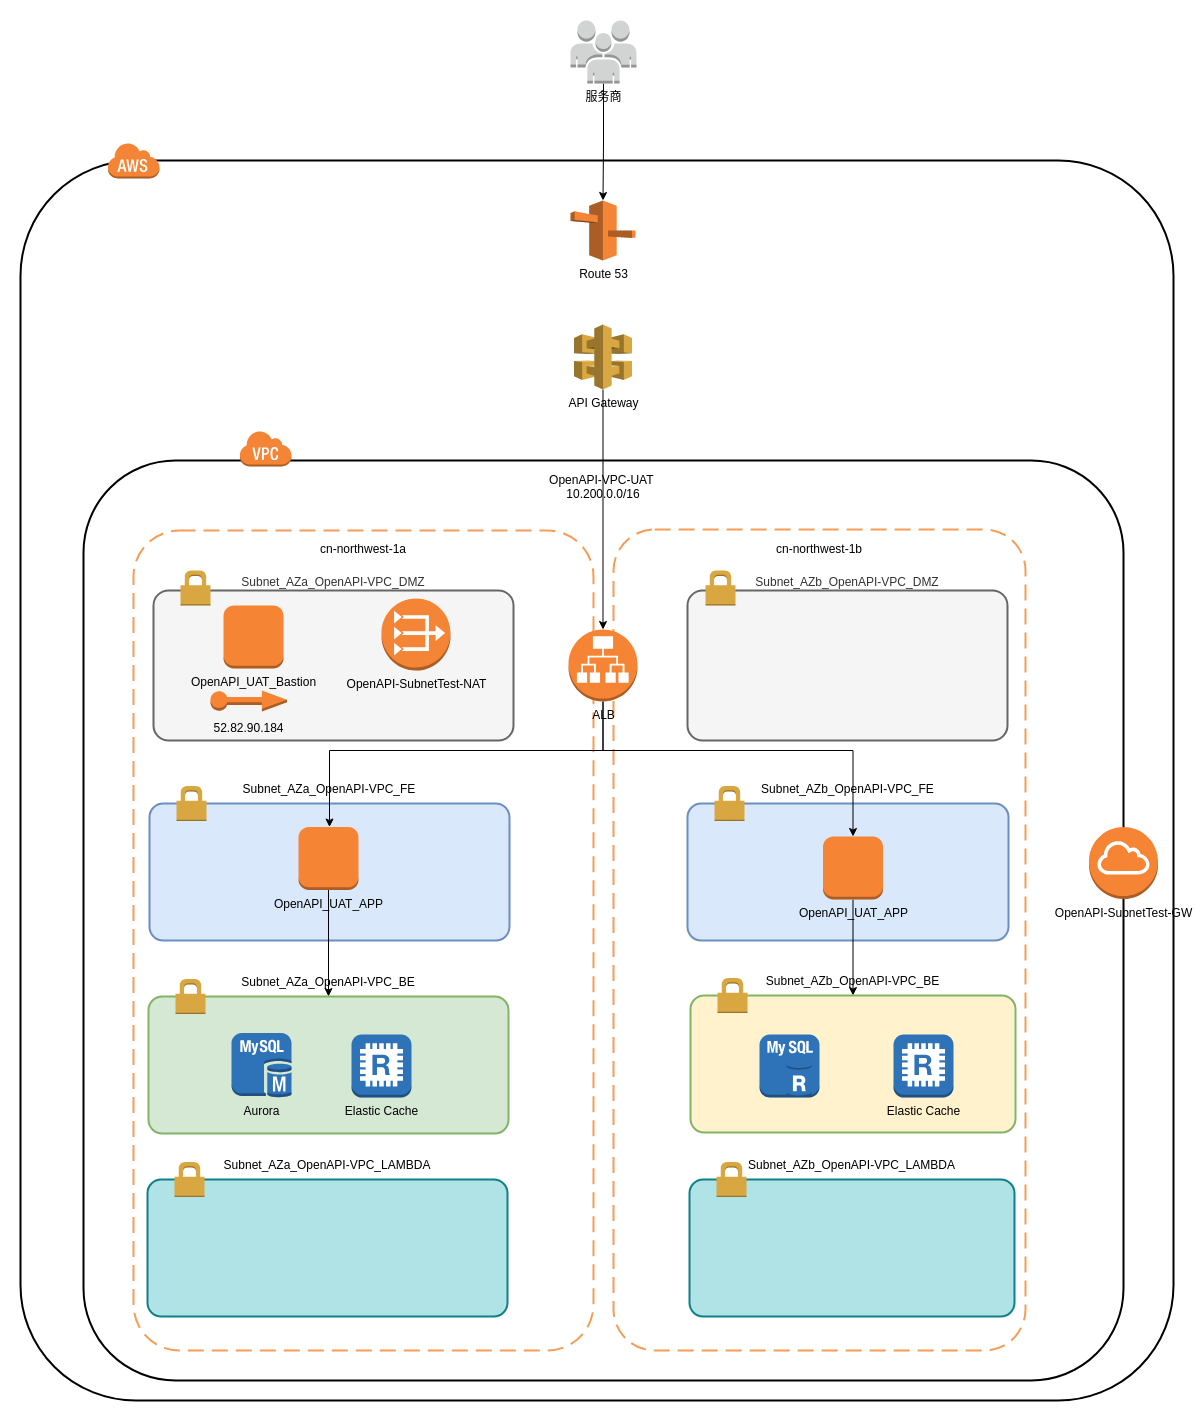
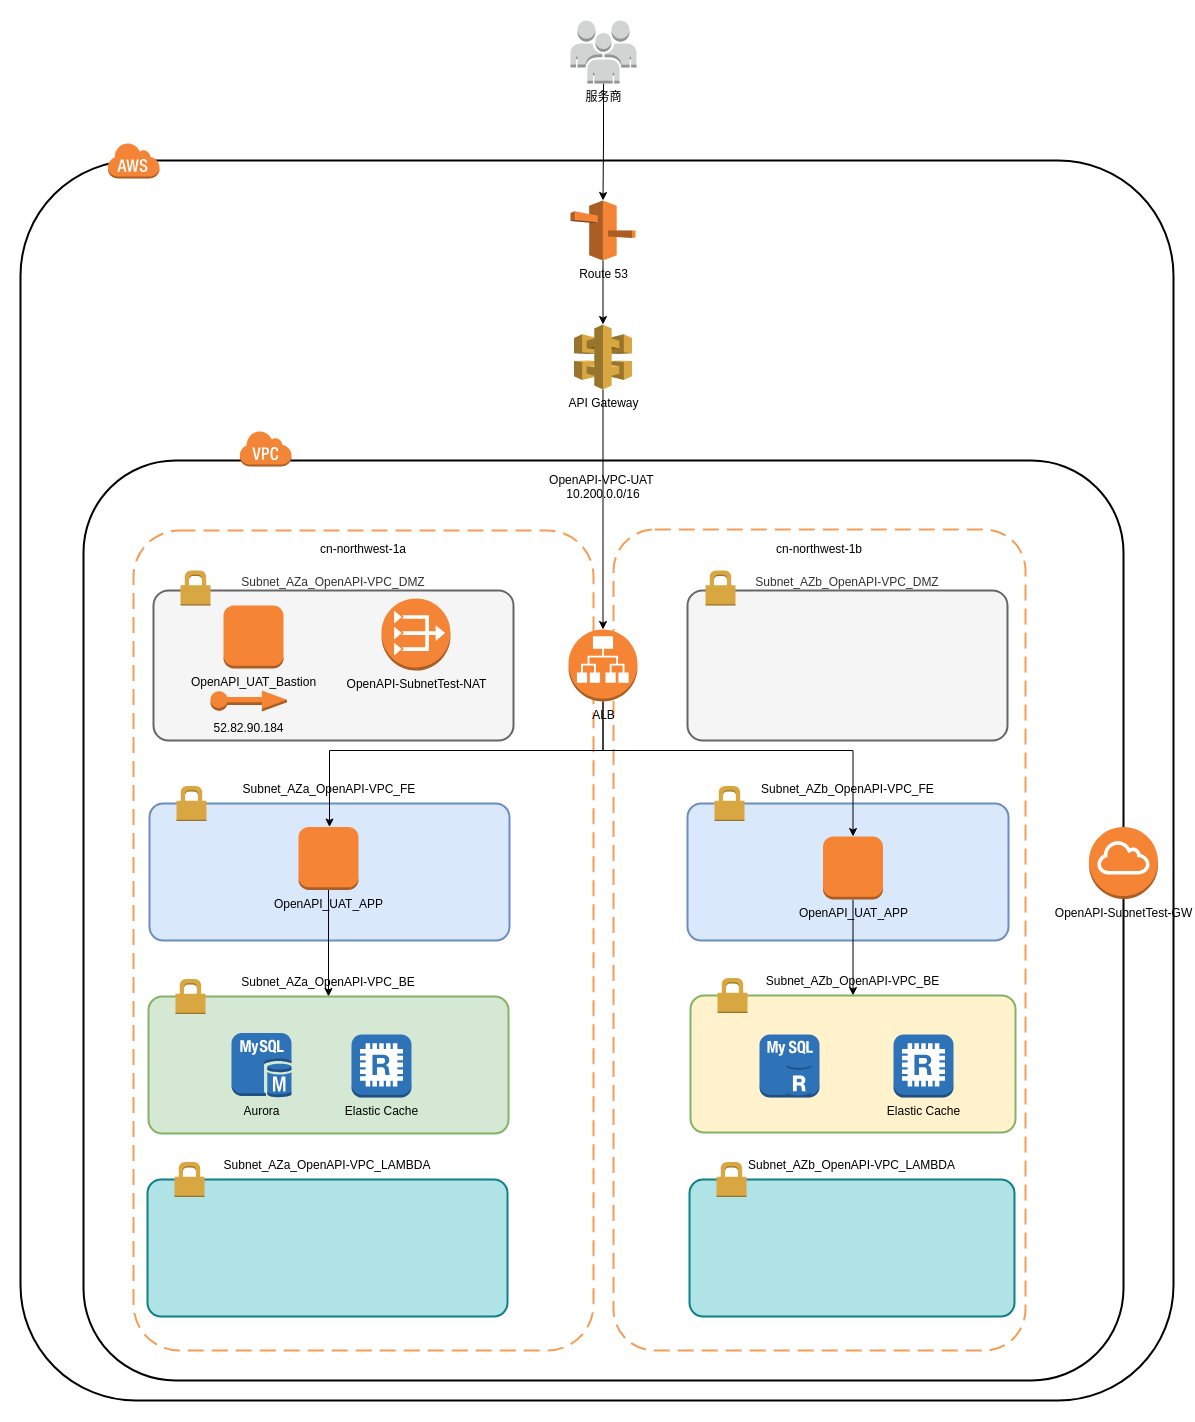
  <mxCell id="0" />
  <mxCell id="1" parent="0" />
  <mxCell id="2" value="" style="rounded=1;arcSize=10;dashed=0;strokeColor=#000000;fillColor=none;gradientColor=none;strokeWidth=2;" vertex="1" parent="1"><mxGeometry x="20" y="160" width="1153" height="1240" as="geometry" /></mxCell>
  <mxCell id="3" value="" style="dashed=0;html=1;shape=mxgraph.aws3.cloud;fillColor=#F58536;gradientColor=none;dashed=0;" vertex="1" parent="1"><mxGeometry x="107" y="142" width="52" height="36" as="geometry" /></mxCell>
  <mxCell id="4" value="" style="edgeStyle=orthogonalEdgeStyle;rounded=0;orthogonalLoop=1;jettySize=auto;html=1;entryX=0.5;entryY=0;entryDx=0;entryDy=0;entryPerimeter=0;" edge="1" parent="1" source="5" target="7"><mxGeometry relative="1" as="geometry" /></mxCell>
  <mxCell id="5" value="服务商" style="outlineConnect=0;dashed=0;verticalLabelPosition=bottom;verticalAlign=top;align=center;html=1;shape=mxgraph.aws3.users;fillColor=#D2D3D3;gradientColor=none;" vertex="1" parent="1"><mxGeometry x="570" y="20" width="66" height="63" as="geometry" /></mxCell>
+ <mxCell id="6" value="" style="edgeStyle=orthogonalEdgeStyle;rounded=0;orthogonalLoop=1;jettySize=auto;html=1;" edge="1" parent="1" source="7" target="9"><mxGeometry relative="1" as="geometry" /></mxCell>
  <mxCell id="7" value="Route 53&lt;br&gt;&lt;br&gt;" style="outlineConnect=0;dashed=0;verticalLabelPosition=bottom;verticalAlign=top;align=center;html=1;shape=mxgraph.aws3.route_53;fillColor=#F58536;gradientColor=none;" vertex="1" parent="1"><mxGeometry x="570" y="200" width="65" height="60" as="geometry" /></mxCell>
  <mxCell id="8" value="" style="edgeStyle=orthogonalEdgeStyle;rounded=0;orthogonalLoop=1;jettySize=auto;html=1;" edge="1" parent="1" source="9" target="45"><mxGeometry relative="1" as="geometry" /></mxCell>
  <mxCell id="9" value="API Gateway" style="outlineConnect=0;dashed=0;verticalLabelPosition=bottom;verticalAlign=top;align=center;html=1;shape=mxgraph.aws3.api_gateway;fillColor=#D9A741;gradientColor=none;" vertex="1" parent="1"><mxGeometry x="573.5" y="324" width="58" height="65" as="geometry" /></mxCell>
  <mxCell id="10" value="OpenAPI-VPC-UAT &#10;10.200.0.0/16&#10;&#10;&#10;&#10;&#10;&#10;&#10;&#10;&#10;&#10;&#10;&#10;&#10;&#10;&#10;&#10;&#10;&#10;&#10;&#10;&#10;&#10;&#10;&#10;&#10;&#10;&#10;&#10;&#10;&#10;&#10;&#10;&#10;&#10;&#10;&#10;&#10;&#10;&#10;&#10;&#10;&#10;&#10;&#10;&#10;&#10;&#10;&#10;&#10;&#10;&#10;&#10;&#10;&#10;&#10;&#10;&#10;&#10;&#10;&#10;&#10;&#10;" style="rounded=1;arcSize=10;dashed=0;strokeColor=#000000;fillColor=none;gradientColor=none;strokeWidth=2;" vertex="1" parent="1"><mxGeometry x="83" y="460" width="1040" height="920" as="geometry" /></mxCell>
  <mxCell id="11" value="" style="dashed=0;html=1;shape=mxgraph.aws3.virtual_private_cloud;fillColor=#F58536;gradientColor=none;dashed=0;" vertex="1" parent="1"><mxGeometry x="239" y="430" width="52" height="36" as="geometry" /></mxCell>
  <mxCell id="12" value="cn-northwest-1a&#10;&#10;&#10;&#10;&#10;&#10;&#10;&#10;&#10;&#10;&#10;&#10;&#10;&#10;&#10;&#10;&#10;&#10;&#10;&#10;&#10;&#10;&#10;&#10;&#10;&#10;&#10;&#10;&#10;&#10;&#10;&#10;&#10;&#10;&#10;&#10;&#10;&#10;&#10;&#10;&#10;&#10;&#10;&#10;&#10;&#10;&#10;&#10;&#10;&#10;&#10;&#10;&#10;&#10;&#10;&#10;" style="rounded=1;arcSize=10;dashed=1;strokeColor=#F59D56;fillColor=none;gradientColor=none;dashPattern=8 4;strokeWidth=2;" vertex="1" parent="1"><mxGeometry x="133" y="530" width="460" height="820" as="geometry" /></mxCell>
  <mxCell id="13" value="cn-northwest-1b&#10;&#10;&#10;&#10;&#10;&#10;&#10;&#10;&#10;&#10;&#10;&#10;&#10;&#10;&#10;&#10;&#10;&#10;&#10;&#10;&#10;&#10;&#10;&#10;&#10;&#10;&#10;&#10;&#10;&#10;&#10;&#10;&#10;&#10;&#10;&#10;&#10;&#10;&#10;&#10;&#10;&#10;&#10;&#10;&#10;&#10;&#10;&#10;&#10;&#10;&#10;&#10;&#10;&#10;&#10;&#10;" style="rounded=1;arcSize=10;dashed=1;strokeColor=#F59D56;fillColor=none;gradientColor=none;dashPattern=8 4;strokeWidth=2;" vertex="1" parent="1"><mxGeometry x="613" y="529" width="412" height="821" as="geometry" /></mxCell>
  <mxCell id="14" value="Subnet_AZa_OpenAPI-VPC_DMZ&#10;&#10;&#10;&#10;&#10;&#10;&#10;&#10;&#10;&#10;&#10;&#10;" style="rounded=1;arcSize=10;dashed=0;strokeColor=#666666;fillColor=#f5f5f5;strokeWidth=2;fontColor=#333333;" vertex="1" parent="1"><mxGeometry x="153" y="590" width="360" height="150" as="geometry" /></mxCell>
  <mxCell id="15" value="" style="dashed=0;html=1;shape=mxgraph.aws3.permissions;fillColor=#D9A741;gradientColor=none;dashed=0;" vertex="1" parent="1"><mxGeometry x="180" y="570" width="30" height="35" as="geometry" /></mxCell>
  <mxCell id="16" value="&lt;div&gt;OpenAPI_UAT_Bastion&lt;/div&gt;&lt;div&gt;&lt;br&gt;&lt;/div&gt;" style="outlineConnect=0;dashed=0;verticalLabelPosition=bottom;verticalAlign=top;align=center;html=1;shape=mxgraph.aws3.instance;fillColor=#F58534;gradientColor=none;" vertex="1" parent="1"><mxGeometry x="223" y="605" width="60" height="63" as="geometry" /></mxCell>
  <mxCell id="17" value="&lt;div&gt;OpenAPI-SubnetTest-GW&lt;/div&gt;&lt;div&gt;&lt;br&gt;&lt;/div&gt;" style="outlineConnect=0;dashed=0;verticalLabelPosition=bottom;verticalAlign=top;align=center;html=1;shape=mxgraph.aws3.internet_gateway;fillColor=#F58534;gradientColor=none;" vertex="1" parent="1"><mxGeometry x="1088.5" y="826.5" width="69" height="72" as="geometry" /></mxCell>
  <mxCell id="18" value="&lt;div&gt;OpenAPI-SubnetTest-NAT&lt;/div&gt;&lt;div&gt;&lt;br&gt;&lt;/div&gt;" style="outlineConnect=0;dashed=0;verticalLabelPosition=bottom;verticalAlign=top;align=center;html=1;shape=mxgraph.aws3.vpc_nat_gateway;fillColor=#F58536;gradientColor=none;" vertex="1" parent="1"><mxGeometry x="381" y="598" width="69" height="72" as="geometry" /></mxCell>
  <mxCell id="19" value="Subnet_AZb_OpenAPI-VPC_DMZ&#10;&#10;&#10;&#10;&#10;&#10;&#10;&#10;&#10;&#10;&#10;&#10;" style="rounded=1;arcSize=10;dashed=0;strokeColor=#666666;fillColor=#f5f5f5;strokeWidth=2;fontColor=#333333;" vertex="1" parent="1"><mxGeometry x="687" y="590" width="320" height="150" as="geometry" /></mxCell>
  <mxCell id="20" value="" style="dashed=0;html=1;shape=mxgraph.aws3.permissions;fillColor=#D9A741;gradientColor=none;dashed=0;" vertex="1" parent="1"><mxGeometry x="705" y="570" width="30" height="35" as="geometry" /></mxCell>
  <mxCell id="21" value="Subnet_AZa_OpenAPI-VPC_FE&#10;&#10;&#10;&#10;&#10;&#10;&#10;&#10;&#10;&#10;&#10;&#10;" style="rounded=1;arcSize=10;dashed=0;strokeColor=#6c8ebf;fillColor=#dae8fc;strokeWidth=2;" vertex="1" parent="1"><mxGeometry x="149" y="803" width="360" height="137" as="geometry" /></mxCell>
  <mxCell id="22" value="" style="dashed=0;html=1;shape=mxgraph.aws3.permissions;fillColor=#D9A741;gradientColor=none;dashed=0;" vertex="1" parent="1"><mxGeometry x="176" y="785.5" width="30" height="35" as="geometry" /></mxCell>
  <mxCell id="23" style="edgeStyle=orthogonalEdgeStyle;rounded=0;orthogonalLoop=1;jettySize=auto;html=1;" edge="1" parent="1" source="24" target="26"><mxGeometry relative="1" as="geometry" /></mxCell>
  <mxCell id="24" value="&lt;span&gt;OpenAPI_UAT_APP&lt;/span&gt;" style="outlineConnect=0;dashed=0;verticalLabelPosition=bottom;verticalAlign=top;align=center;html=1;shape=mxgraph.aws3.instance;fillColor=#F58534;gradientColor=none;" vertex="1" parent="1"><mxGeometry x="298" y="826.5" width="60" height="63" as="geometry" /></mxCell>
  <mxCell id="25" value="&lt;table&gt;&lt;tbody&gt;&lt;tr&gt;&lt;td&gt;&lt;div tabindex=&quot;0&quot;&gt;52.82.90.184&lt;/div&gt;&lt;/td&gt;&lt;/tr&gt;&lt;/tbody&gt;&lt;/table&gt;" style="outlineConnect=0;dashed=0;verticalLabelPosition=bottom;verticalAlign=top;align=center;html=1;shape=mxgraph.aws3.elastic_ip;fillColor=#F58534;gradientColor=none;" vertex="1" parent="1"><mxGeometry x="210" y="690" width="76.5" height="21" as="geometry" /></mxCell>
  <mxCell id="26" value="Subnet_AZa_OpenAPI-VPC_BE&#10;&#10;&#10;&#10;&#10;&#10;&#10;&#10;&#10;&#10;&#10;&#10;" style="rounded=1;arcSize=10;dashed=0;strokeColor=#82b366;fillColor=#d5e8d4;strokeWidth=2;" vertex="1" parent="1"><mxGeometry x="148" y="996" width="360" height="137" as="geometry" /></mxCell>
  <mxCell id="27" value="" style="dashed=0;html=1;shape=mxgraph.aws3.permissions;fillColor=#D9A741;gradientColor=none;dashed=0;" vertex="1" parent="1"><mxGeometry x="175" y="978.5" width="30" height="35" as="geometry" /></mxCell>
  <mxCell id="28" value="Subnet_AZb_OpenAPI-VPC_FE&#10;&#10;&#10;&#10;&#10;&#10;&#10;&#10;&#10;&#10;&#10;&#10;" style="rounded=1;arcSize=10;dashed=0;strokeColor=#6c8ebf;fillColor=#dae8fc;strokeWidth=2;" vertex="1" parent="1"><mxGeometry x="687" y="803" width="321" height="137" as="geometry" /></mxCell>
  <mxCell id="29" value="" style="dashed=0;html=1;shape=mxgraph.aws3.permissions;fillColor=#D9A741;gradientColor=none;dashed=0;" vertex="1" parent="1"><mxGeometry x="714" y="785.5" width="30" height="35" as="geometry" /></mxCell>
  <mxCell id="30" value="Aurora" style="outlineConnect=0;dashed=0;verticalLabelPosition=bottom;verticalAlign=top;align=center;html=1;shape=mxgraph.aws3.mysql_db_instance;fillColor=#2E73B8;gradientColor=none;" vertex="1" parent="1"><mxGeometry x="231" y="1032.5" width="60" height="64.5" as="geometry" /></mxCell>
  <mxCell id="31" style="edgeStyle=orthogonalEdgeStyle;rounded=0;orthogonalLoop=1;jettySize=auto;html=1;exitX=0.5;exitY=1;exitDx=0;exitDy=0;exitPerimeter=0;" edge="1" parent="1" source="32" target="33"><mxGeometry relative="1" as="geometry" /></mxCell>
  <mxCell id="32" value="&lt;span&gt;OpenAPI_UAT_APP&lt;/span&gt;" style="outlineConnect=0;dashed=0;verticalLabelPosition=bottom;verticalAlign=top;align=center;html=1;shape=mxgraph.aws3.instance;fillColor=#F58534;gradientColor=none;" vertex="1" parent="1"><mxGeometry x="822.5" y="836" width="60" height="63" as="geometry" /></mxCell>
  <mxCell id="33" value="Subnet_AZb_OpenAPI-VPC_BE&#10;&#10;&#10;&#10;&#10;&#10;&#10;&#10;&#10;&#10;&#10;&#10;" style="rounded=1;arcSize=10;dashed=0;strokeColor=#82b366;fillColor=#fff2cc;strokeWidth=2;" vertex="1" parent="1"><mxGeometry x="690" y="995" width="325" height="137" as="geometry" /></mxCell>
  <mxCell id="34" value="" style="dashed=0;html=1;shape=mxgraph.aws3.permissions;fillColor=#D9A741;gradientColor=none;dashed=0;" vertex="1" parent="1"><mxGeometry x="717" y="977.5" width="30" height="35" as="geometry" /></mxCell>
  <mxCell id="35" value="" style="outlineConnect=0;dashed=0;verticalLabelPosition=bottom;verticalAlign=top;align=center;html=1;shape=mxgraph.aws3.mysql_db_instance_2;fillColor=#2E73B8;gradientColor=none;" vertex="1" parent="1"><mxGeometry x="759" y="1034" width="60" height="63" as="geometry" /></mxCell>
  <mxCell id="36" value="" style="outlineConnect=0;dashed=0;verticalLabelPosition=bottom;verticalAlign=top;align=center;html=1;shape=mxgraph.aws3.rds_db_instance_read_replica;fillColor=#2E73B8;gradientColor=none;" vertex="1" parent="1"><mxGeometry x="786" y="1060" width="25" height="37" as="geometry" /></mxCell>
  <mxCell id="37" value="Elastic Cache" style="outlineConnect=0;dashed=0;verticalLabelPosition=bottom;verticalAlign=top;align=center;html=1;shape=mxgraph.aws3.redis;fillColor=#2E73B8;gradientColor=none;" vertex="1" parent="1"><mxGeometry x="351" y="1034" width="60" height="63" as="geometry" /></mxCell>
  <mxCell id="38" value="Elastic Cache" style="outlineConnect=0;dashed=0;verticalLabelPosition=bottom;verticalAlign=top;align=center;html=1;shape=mxgraph.aws3.redis;fillColor=#2E73B8;gradientColor=none;" vertex="1" parent="1"><mxGeometry x="893" y="1034" width="60" height="63" as="geometry" /></mxCell>
  <mxCell id="39" value="Subnet_AZa_OpenAPI-VPC_LAMBDA&#10;&#10;&#10;&#10;&#10;&#10;&#10;&#10;&#10;&#10;&#10;&#10;" style="rounded=1;arcSize=10;dashed=0;strokeColor=#0e8088;fillColor=#b0e3e6;strokeWidth=2;" vertex="1" parent="1"><mxGeometry x="147" y="1179" width="360" height="137" as="geometry" /></mxCell>
  <mxCell id="40" value="" style="dashed=0;html=1;shape=mxgraph.aws3.permissions;fillColor=#D9A741;gradientColor=none;dashed=0;" vertex="1" parent="1"><mxGeometry x="174" y="1161.5" width="30" height="35" as="geometry" /></mxCell>
  <mxCell id="41" value="Subnet_AZb_OpenAPI-VPC_LAMBDA&#10;&#10;&#10;&#10;&#10;&#10;&#10;&#10;&#10;&#10;&#10;&#10;" style="rounded=1;arcSize=10;dashed=0;strokeColor=#0e8088;fillColor=#b0e3e6;strokeWidth=2;" vertex="1" parent="1"><mxGeometry x="689" y="1179" width="325" height="137" as="geometry" /></mxCell>
  <mxCell id="42" value="" style="dashed=0;html=1;shape=mxgraph.aws3.permissions;fillColor=#D9A741;gradientColor=none;dashed=0;" vertex="1" parent="1"><mxGeometry x="716" y="1161.5" width="30" height="35" as="geometry" /></mxCell>
  <mxCell id="43" style="edgeStyle=orthogonalEdgeStyle;rounded=0;orthogonalLoop=1;jettySize=auto;html=1;" edge="1" parent="1" source="45" target="24"><mxGeometry relative="1" as="geometry"><Array as="points"><mxPoint x="603" y="750" /><mxPoint x="329" y="750" /></Array></mxGeometry></mxCell>
  <mxCell id="44" style="edgeStyle=orthogonalEdgeStyle;rounded=0;orthogonalLoop=1;jettySize=auto;html=1;entryX=0.5;entryY=0;entryDx=0;entryDy=0;entryPerimeter=0;" edge="1" parent="1" source="45" target="32"><mxGeometry relative="1" as="geometry"><Array as="points"><mxPoint x="603" y="750" /><mxPoint x="853" y="750" /></Array></mxGeometry></mxCell>
  <mxCell id="45" value="ALB" style="outlineConnect=0;dashed=0;verticalLabelPosition=bottom;verticalAlign=top;align=center;html=1;shape=mxgraph.aws3.application_load_balancer;fillColor=#F58534;gradientColor=none;" vertex="1" parent="1"><mxGeometry x="568" y="629" width="69" height="72" as="geometry" /></mxCell>
